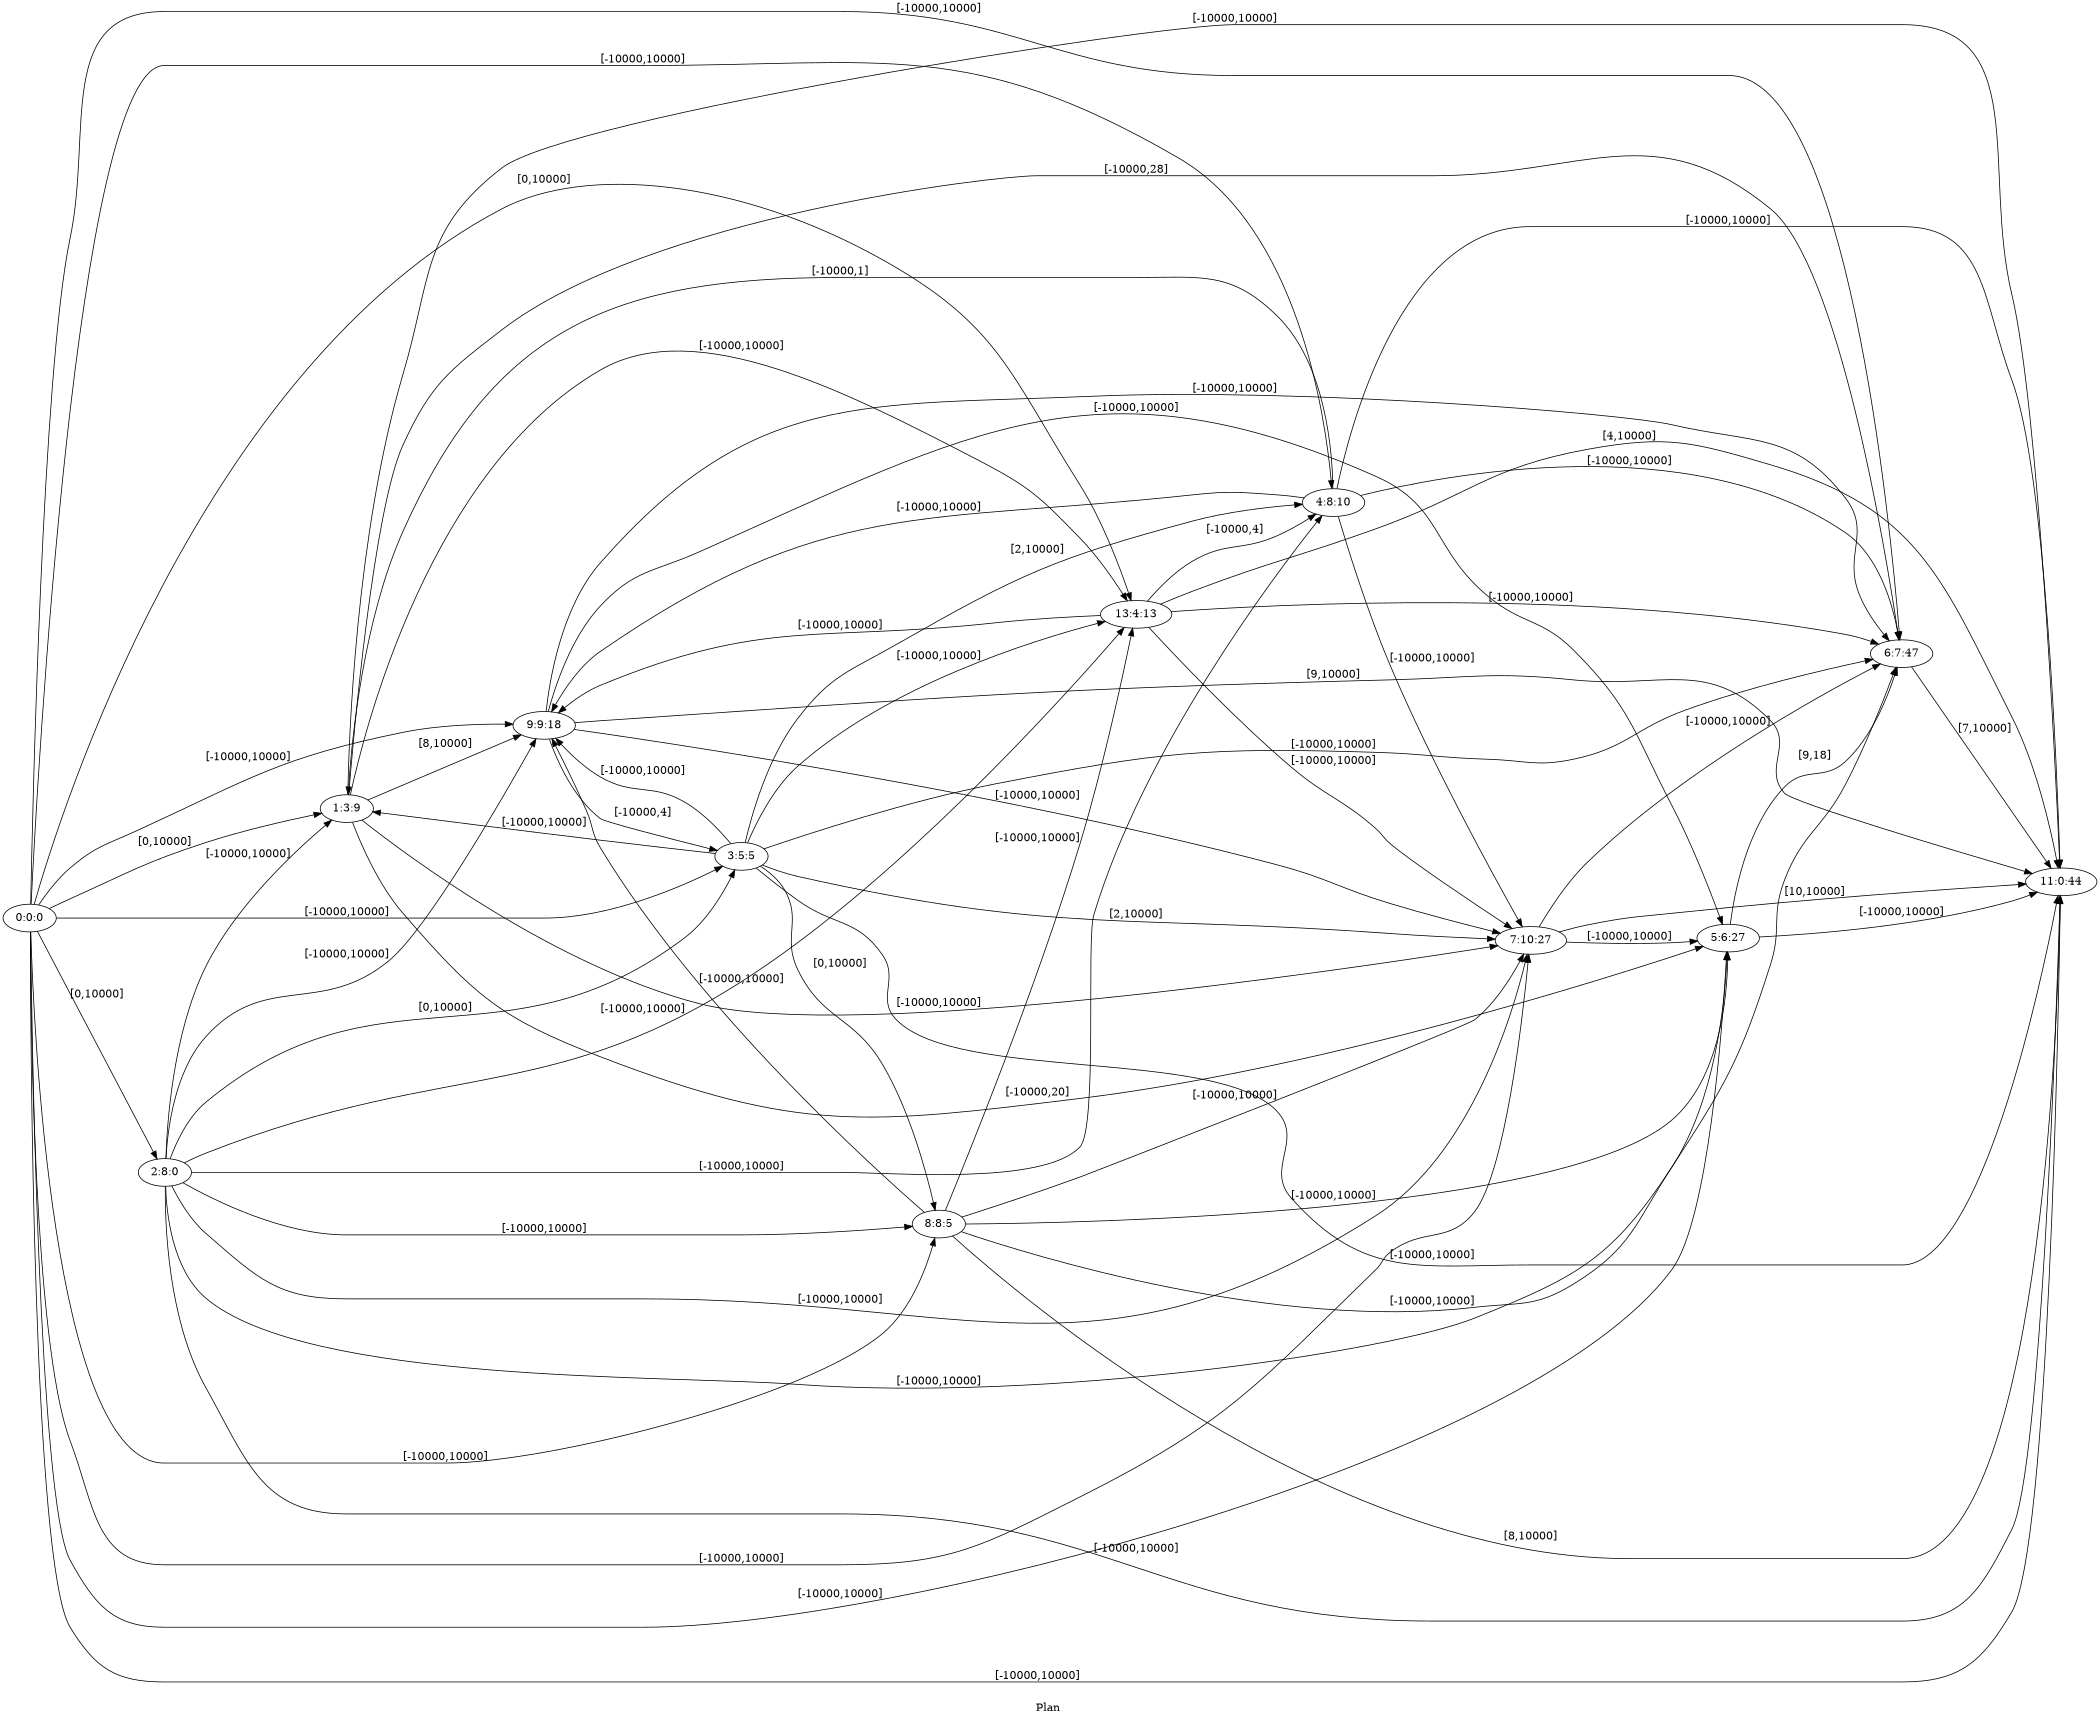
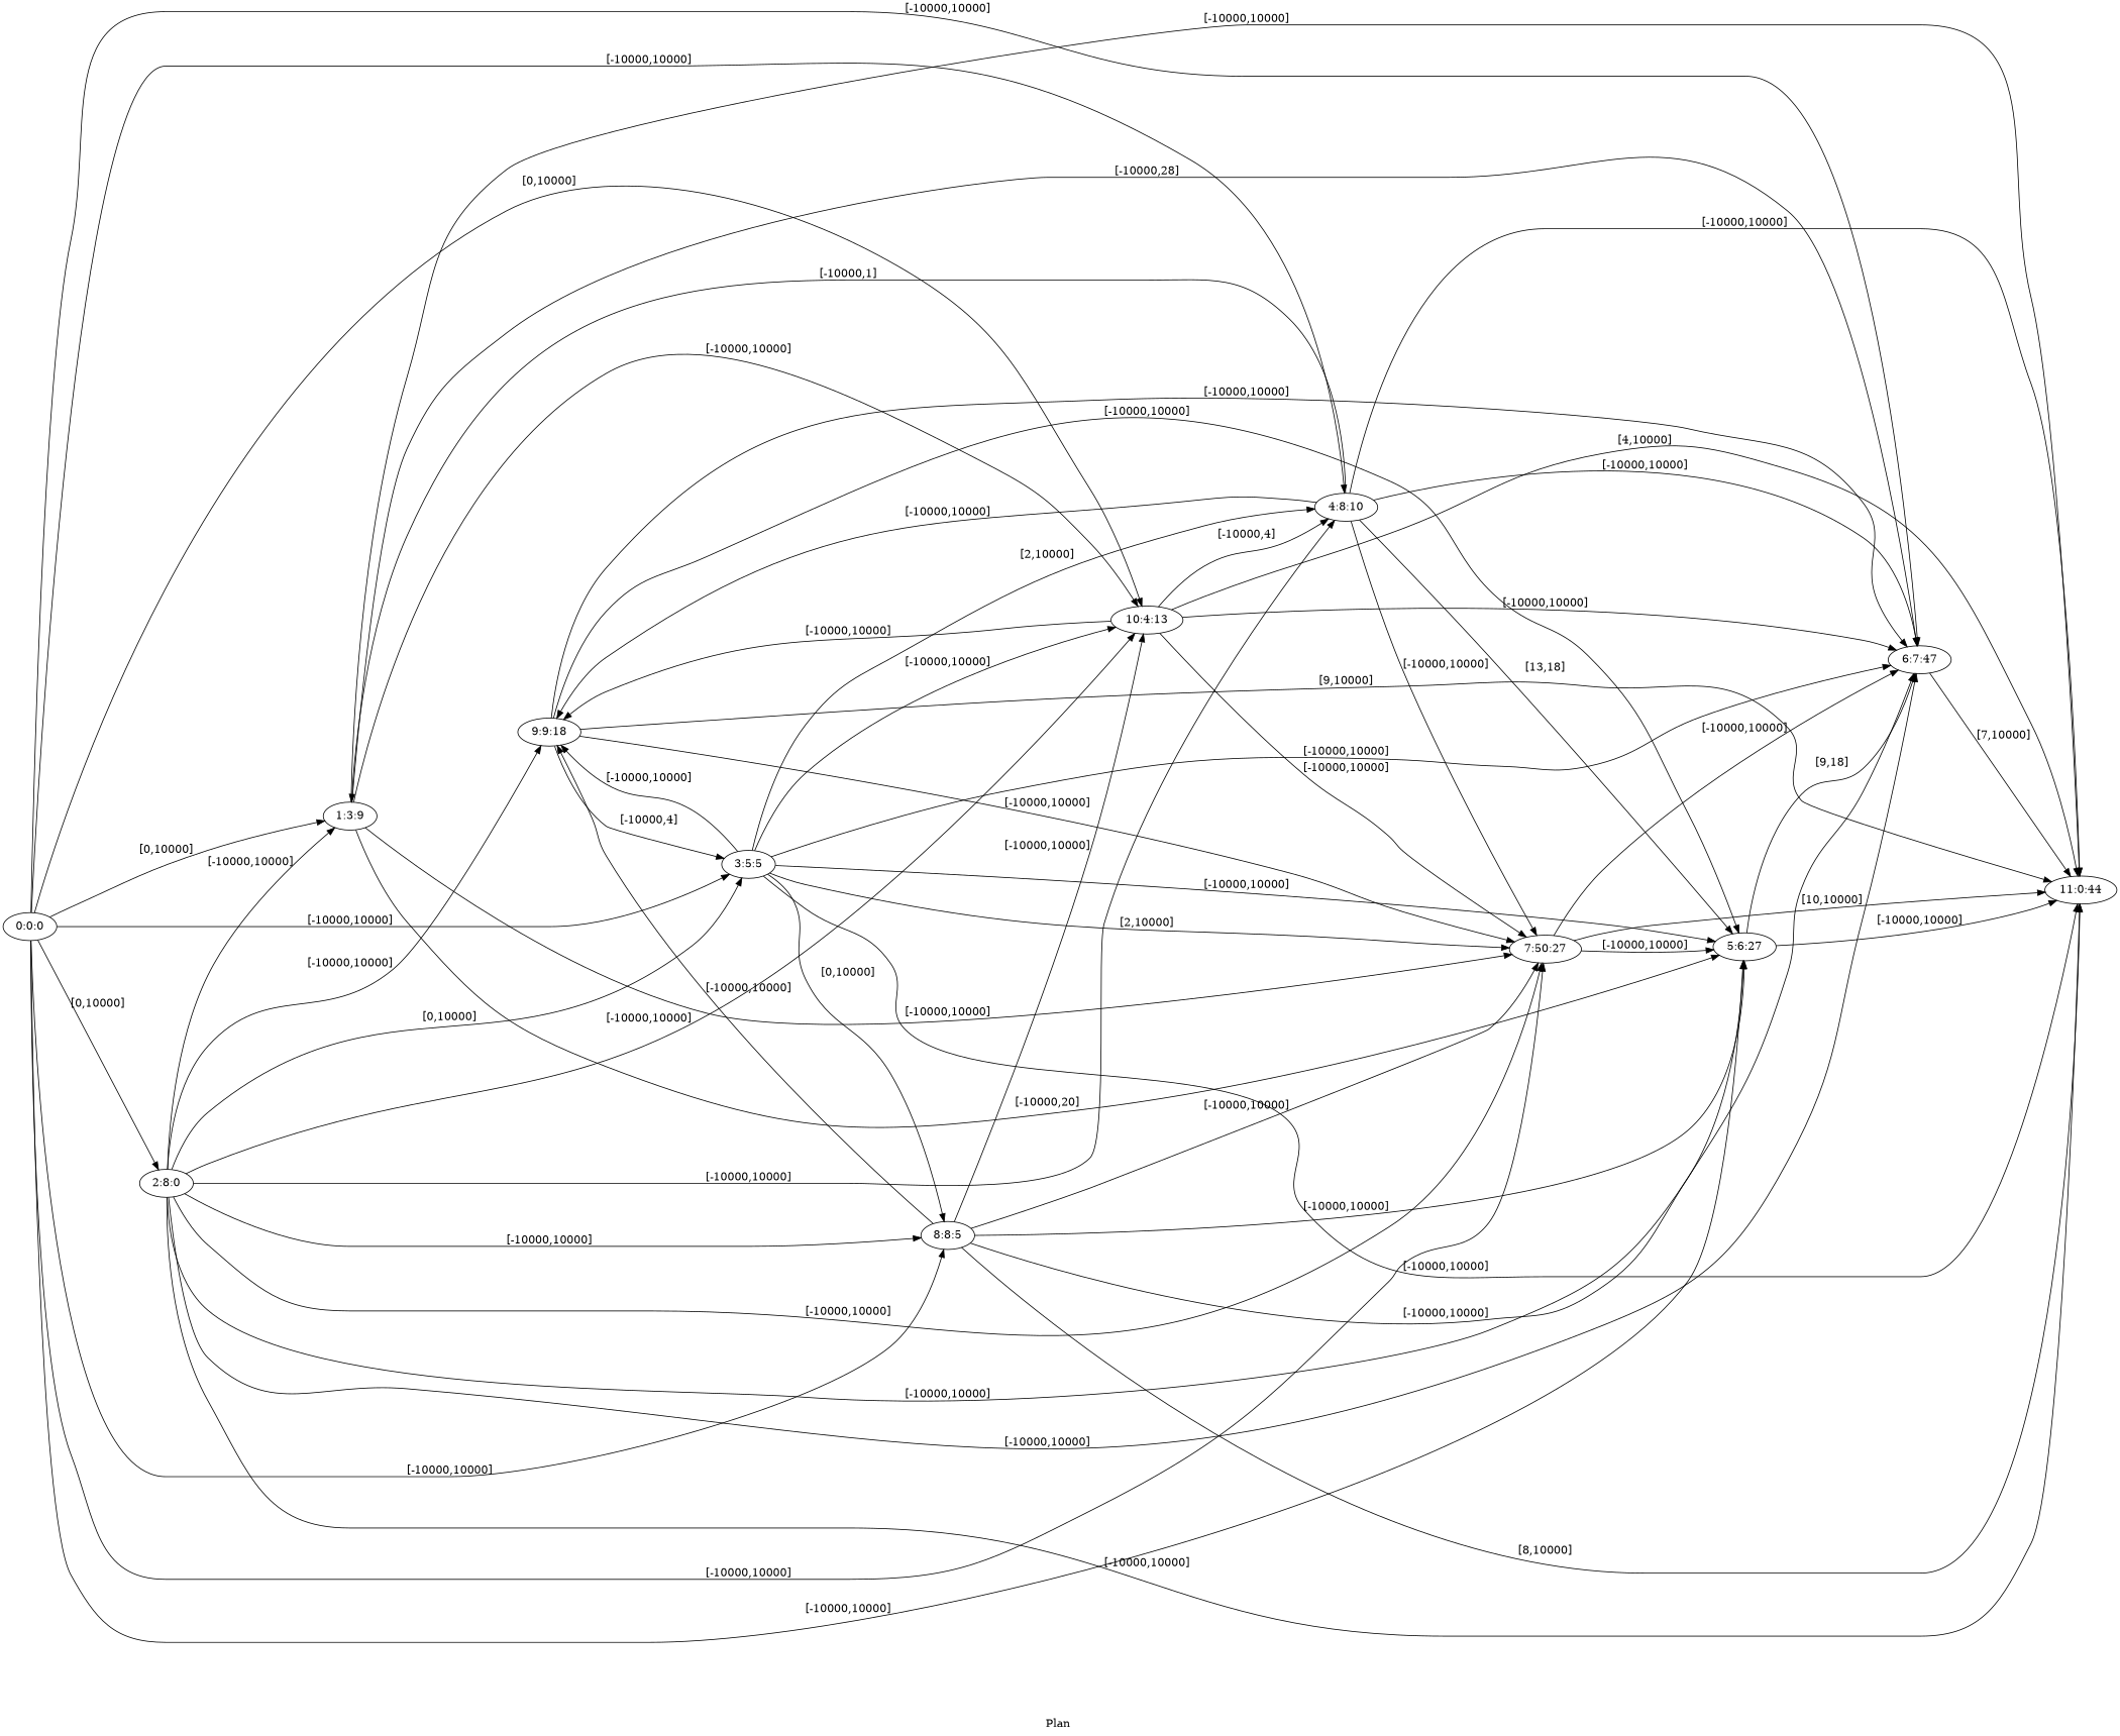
  digraph {
    fldt=0.469586
    label="Plan "
    nodesep=.45
    rankdir=LR
    "0:0:0"
    "1:3:9"
    n3 [label="2:8:0"]
    "3:5:5"
    "4:8:10"
    "5:6:27"
    n7 [label="6:7:47"]
-   "7:10:27"
+   "7:10:27" [label="7:50:27"]
    "8:8:5"
    "9:9:18"
-   "10:4:13" [label="13:4:13"]
+   "10:4:13"
    "11:0:44"
    "0:0:0" -> "1:3:9" [label="[0,10000]"]
    "0:0:0" -> n3 [label="[0,10000]"]
    "0:0:0" -> "3:5:5" [label="[-10000,10000]"]
    "0:0:0" -> "4:8:10" [label="[-10000,10000]"]
    "0:0:0" -> "5:6:27" [label="[-10000,10000]"]
    "0:0:0" -> n7 [label="[-10000,10000]"]
    "0:0:0" -> "7:10:27" [label="[-10000,10000]"]
    "0:0:0" -> "8:8:5" [label="[-10000,10000]"]
-   "0:0:0" -> "9:9:18" [label="[-10000,10000]"]
    "0:0:0" -> "10:4:13" [label="[0,10000]"]
-   "0:0:0" -> "11:0:44" [label="[-10000,10000]"]
    "1:3:9" -> "5:6:27" [label="[-10000,20]"]
    "1:3:9" -> n7 [label="[-10000,28]"]
    "1:3:9" -> "7:10:27" [label="[-10000,10000]"]
-   "1:3:9" -> "9:9:18" [label="[8,10000]"]
    "1:3:9" -> "10:4:13" [label="[-10000,10000]"]
    "1:3:9" -> "11:0:44" [label="[-10000,10000]"]
    n3 -> "1:3:9" [label="[-10000,10000]"]
    n3 -> "3:5:5" [label="[0,10000]"]
    n3 -> "4:8:10" [label="[-10000,10000]"]
    n3 -> "5:6:27" [label="[-10000,10000]"]
+   n3 -> n7 [label="[-10000,10000]"]
    n3 -> "7:10:27" [label="[-10000,10000]"]
    n3 -> "8:8:5" [label="[-10000,10000]"]
    n3 -> "9:9:18" [label="[-10000,10000]"]
    n3 -> "10:4:13" [label="[-10000,10000]"]
    n3 -> "11:0:44" [label="[-10000,10000]"]
    "3:5:5" -> "4:8:10" [label="[2,10000]"]
-   "3:5:5" -> "1:3:9" [label="[-10000,10000]"]
+   "3:5:5" -> "5:6:27" [label="[-10000,10000]"]
    "3:5:5" -> n7 [label="[-10000,10000]"]
    "3:5:5" -> "7:10:27" [label="[2,10000]"]
    "3:5:5" -> "8:8:5" [label="[0,10000]"]
    "3:5:5" -> "9:9:18" [label="[-10000,10000]"]
    "3:5:5" -> "10:4:13" [label="[-10000,10000]"]
    "3:5:5" -> "11:0:44" [label="[-10000,10000]"]
    "4:8:10" -> "1:3:9" [label="[-10000,1]"]
+   "4:8:10" -> "5:6:27" [label="[13,18]"]
    "4:8:10" -> n7 [label="[-10000,10000]"]
    "4:8:10" -> "7:10:27" [label="[-10000,10000]"]
    "4:8:10" -> "9:9:18" [label="[-10000,10000]"]
    "4:8:10" -> "11:0:44" [label="[-10000,10000]"]
    "5:6:27" -> n7 [label="[9,18]"]
    "5:6:27" -> "11:0:44" [label="[-10000,10000]"]
    n7 -> "11:0:44" [label="[7,10000]"]
    "7:10:27" -> "5:6:27" [label="[-10000,10000]"]
    "7:10:27" -> n7 [label="[-10000,10000]"]
    "7:10:27" -> "11:0:44" [label="[10,10000]"]
    "8:8:5" -> "5:6:27" [label="[-10000,10000]"]
    "8:8:5" -> n7 [label="[-10000,10000]"]
    "8:8:5" -> "7:10:27" [label="[-10000,10000]"]
    "8:8:5" -> "9:9:18" [label="[-10000,10000]"]
    "8:8:5" -> "10:4:13" [label="[-10000,10000]"]
    "8:8:5" -> "11:0:44" [label="[8,10000]"]
    "9:9:18" -> "3:5:5" [label="[-10000,4]"]
    "9:9:18" -> "5:6:27" [label="[-10000,10000]"]
    "9:9:18" -> n7 [label="[-10000,10000]"]
    "9:9:18" -> "7:10:27" [label="[-10000,10000]"]
    "9:9:18" -> "11:0:44" [label="[9,10000]"]
    "10:4:13" -> "4:8:10" [label="[-10000,4]"]
    "10:4:13" -> n7 [label="[-10000,10000]"]
    "10:4:13" -> "7:10:27" [label="[-10000,10000]"]
    "10:4:13" -> "9:9:18" [label="[-10000,10000]"]
    "10:4:13" -> "11:0:44" [label="[4,10000]"]
  }
